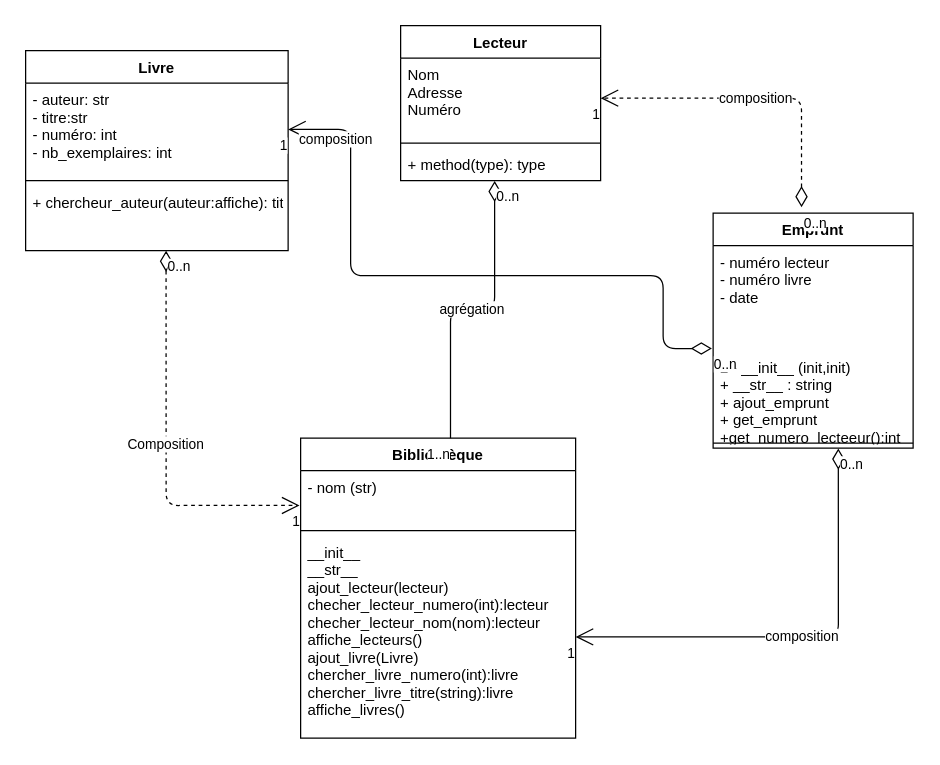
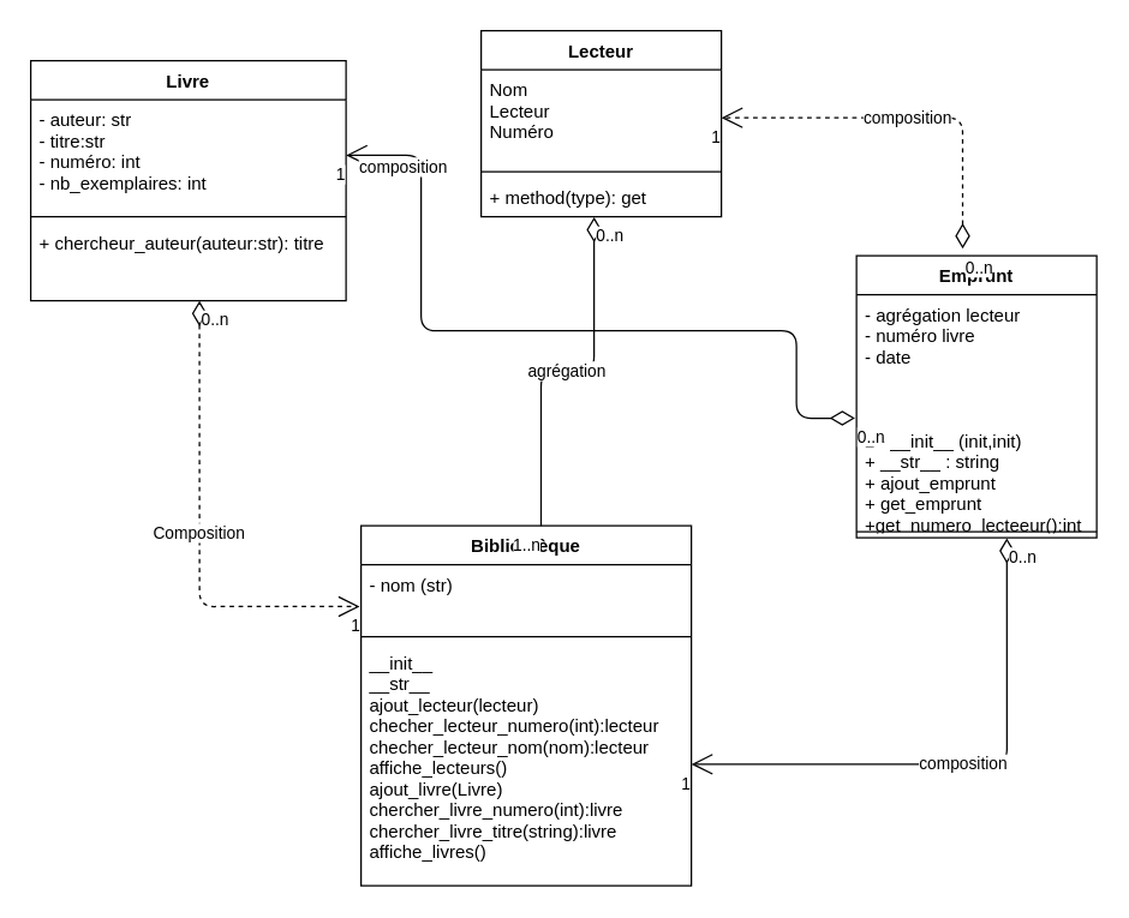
  <mxCell id="0" />
  <mxCell id="1" parent="0" />
  <mxCell id="2" value="Lecteur" style="swimlane;fontStyle=1;align=center;verticalAlign=top;childLayout=stackLayout;horizontal=1;startSize=26;horizontalStack=0;resizeParent=1;resizeParentMax=0;resizeLast=0;collapsible=1;marginBottom=0;" vertex="1" parent="1"><mxGeometry x="320" y="20" width="160" height="124" as="geometry" /></mxCell>
- <mxCell id="3" value="Nom&#10;Adresse&#10;Numéro" style="text;strokeColor=none;fillColor=none;align=left;verticalAlign=top;spacingLeft=4;spacingRight=4;overflow=hidden;rotatable=0;points=[[0,0.5],[1,0.5]];portConstraint=eastwest;" vertex="1" parent="2"><mxGeometry y="26" width="160" height="64" as="geometry" /></mxCell>
+ <mxCell id="3" value="Nom&#10;Lecteur&#10;Numéro" style="text;strokeColor=none;fillColor=none;align=left;verticalAlign=top;spacingLeft=4;spacingRight=4;overflow=hidden;rotatable=0;points=[[0,0.5],[1,0.5]];portConstraint=eastwest;" vertex="1" parent="2"><mxGeometry y="26" width="160" height="64" as="geometry" /></mxCell>
  <mxCell id="4" value="" style="line;strokeWidth=1;fillColor=none;align=left;verticalAlign=middle;spacingTop=-1;spacingLeft=3;spacingRight=3;rotatable=0;labelPosition=right;points=[];portConstraint=eastwest;" vertex="1" parent="2"><mxGeometry y="90" width="160" height="8" as="geometry" /></mxCell>
- <mxCell id="5" value="+ method(type): type" style="text;strokeColor=none;fillColor=none;align=left;verticalAlign=top;spacingLeft=4;spacingRight=4;overflow=hidden;rotatable=0;points=[[0,0.5],[1,0.5]];portConstraint=eastwest;" vertex="1" parent="2"><mxGeometry y="98" width="160" height="26" as="geometry" /></mxCell>
+ <mxCell id="5" value="+ method(type): get" style="text;strokeColor=none;fillColor=none;align=left;verticalAlign=top;spacingLeft=4;spacingRight=4;overflow=hidden;rotatable=0;points=[[0,0.5],[1,0.5]];portConstraint=eastwest;" vertex="1" parent="2"><mxGeometry y="98" width="160" height="26" as="geometry" /></mxCell>
  <mxCell id="6" value="Livre" style="swimlane;fontStyle=1;align=center;verticalAlign=top;childLayout=stackLayout;horizontal=1;startSize=26;horizontalStack=0;resizeParent=1;resizeParentMax=0;resizeLast=0;collapsible=1;marginBottom=0;" vertex="1" parent="1"><mxGeometry x="20" y="40" width="210" height="160" as="geometry" /></mxCell>
  <mxCell id="7" value="- auteur: str&#10;- titre:str&#10;- numéro: int&#10;- nb_exemplaires: int" style="text;strokeColor=none;fillColor=none;align=left;verticalAlign=top;spacingLeft=4;spacingRight=4;overflow=hidden;rotatable=0;points=[[0,0.5],[1,0.5]];portConstraint=eastwest;" vertex="1" parent="6"><mxGeometry y="26" width="210" height="74" as="geometry" /></mxCell>
  <mxCell id="8" value="" style="line;strokeWidth=1;fillColor=none;align=left;verticalAlign=middle;spacingTop=-1;spacingLeft=3;spacingRight=3;rotatable=0;labelPosition=right;points=[];portConstraint=eastwest;" vertex="1" parent="6"><mxGeometry y="100" width="210" height="8" as="geometry" /></mxCell>
- <mxCell id="9" value="+ chercheur_auteur(auteur:affiche): titre" style="text;strokeColor=none;fillColor=none;align=left;verticalAlign=top;spacingLeft=4;spacingRight=4;overflow=hidden;rotatable=0;points=[[0,0.5],[1,0.5]];portConstraint=eastwest;" vertex="1" parent="6"><mxGeometry y="108" width="210" height="52" as="geometry" /></mxCell>
+ <mxCell id="9" value="+ chercheur_auteur(auteur:str): titre" style="text;strokeColor=none;fillColor=none;align=left;verticalAlign=top;spacingLeft=4;spacingRight=4;overflow=hidden;rotatable=0;points=[[0,0.5],[1,0.5]];portConstraint=eastwest;" vertex="1" parent="6"><mxGeometry y="108" width="210" height="52" as="geometry" /></mxCell>
  <mxCell id="10" value="Bibliothèque" style="swimlane;fontStyle=1;align=center;verticalAlign=top;childLayout=stackLayout;horizontal=1;startSize=26;horizontalStack=0;resizeParent=1;resizeParentMax=0;resizeLast=0;collapsible=1;marginBottom=0;" vertex="1" parent="1"><mxGeometry x="240" y="350" width="220" height="240" as="geometry" /></mxCell>
  <mxCell id="11" value="- nom (str)" style="text;strokeColor=none;fillColor=none;align=left;verticalAlign=top;spacingLeft=4;spacingRight=4;overflow=hidden;rotatable=0;points=[[0,0.5],[1,0.5]];portConstraint=eastwest;" vertex="1" parent="10"><mxGeometry y="26" width="220" height="44" as="geometry" /></mxCell>
  <mxCell id="12" value="" style="line;strokeWidth=1;fillColor=none;align=left;verticalAlign=middle;spacingTop=-1;spacingLeft=3;spacingRight=3;rotatable=0;labelPosition=right;points=[];portConstraint=eastwest;" vertex="1" parent="10"><mxGeometry y="70" width="220" height="8" as="geometry" /></mxCell>
  <mxCell id="13" value="__init__&#10;__str__&#10;ajout_lecteur(lecteur)&#10;checher_lecteur_numero(int):lecteur&#10;checher_lecteur_nom(nom):lecteur&#10;affiche_lecteurs()&#10;ajout_livre(Livre)&#10;chercher_livre_numero(int):livre&#10;chercher_livre_titre(string):livre&#10;affiche_livres()" style="text;strokeColor=none;fillColor=none;align=left;verticalAlign=top;spacingLeft=4;spacingRight=4;overflow=hidden;rotatable=0;points=[[0,0.5],[1,0.5]];portConstraint=eastwest;" vertex="1" parent="10"><mxGeometry y="78" width="220" height="162" as="geometry" /></mxCell>
  <mxCell id="14" value="Composition" style="endArrow=open;html=1;endSize=12;startArrow=diamondThin;startSize=14;startFill=0;edgeStyle=orthogonalEdgeStyle;exitX=0.535;exitY=1.001;exitDx=0;exitDy=0;exitPerimeter=0;entryX=-0.004;entryY=0.633;entryDx=0;entryDy=0;entryPerimeter=0;dashed=1;" edge="1" parent="1" source="9" target="11"><mxGeometry relative="1" as="geometry"><mxPoint x="230" y="160" as="sourcePoint" /><mxPoint x="390" y="160" as="targetPoint" /></mxGeometry></mxCell>
  <mxCell id="15" value="0..n" style="edgeLabel;resizable=0;html=1;align=left;verticalAlign=top;" connectable="0" vertex="1" parent="14"><mxGeometry x="-1" relative="1" as="geometry" /></mxCell>
  <mxCell id="16" value="1" style="edgeLabel;resizable=0;html=1;align=right;verticalAlign=top;" connectable="0" vertex="1" parent="14"><mxGeometry x="1" relative="1" as="geometry" /></mxCell>
  <mxCell id="17" value="agrégation" style="endArrow=none;html=1;endSize=12;startArrow=diamondThin;startSize=14;startFill=0;edgeStyle=orthogonalEdgeStyle;exitX=0.47;exitY=1.008;exitDx=0;exitDy=0;exitPerimeter=0;entryX=0.545;entryY=0;entryDx=0;entryDy=0;entryPerimeter=0;" edge="1" parent="1" source="5" target="10"><mxGeometry relative="1" as="geometry"><mxPoint x="230" y="180" as="sourcePoint" /><mxPoint x="404" y="210" as="targetPoint" /></mxGeometry></mxCell>
  <mxCell id="18" value="0..n" style="edgeLabel;resizable=0;html=1;align=left;verticalAlign=top;" connectable="0" vertex="1" parent="17"><mxGeometry x="-1" relative="1" as="geometry" /></mxCell>
  <mxCell id="19" value="1..n" style="edgeLabel;resizable=0;html=1;align=right;verticalAlign=top;" connectable="0" vertex="1" parent="17"><mxGeometry x="1" relative="1" as="geometry" /></mxCell>
  <mxCell id="20" value="Emprunt" style="swimlane;fontStyle=1;align=center;verticalAlign=top;childLayout=stackLayout;horizontal=1;startSize=26;horizontalStack=0;resizeParent=1;resizeParentMax=0;resizeLast=0;collapsible=1;marginBottom=0;" vertex="1" parent="1"><mxGeometry x="570" y="170" width="160" height="188" as="geometry" /></mxCell>
- <mxCell id="21" value="- numéro lecteur&#10;- numéro livre&#10;- date" style="text;strokeColor=none;fillColor=none;align=left;verticalAlign=top;spacingLeft=4;spacingRight=4;overflow=hidden;rotatable=0;points=[[0,0.5],[1,0.5]];portConstraint=eastwest;" vertex="1" parent="20"><mxGeometry y="26" width="160" height="84" as="geometry" /></mxCell>
+ <mxCell id="21" value="- agrégation lecteur&#10;- numéro livre&#10;- date" style="text;strokeColor=none;fillColor=none;align=left;verticalAlign=top;spacingLeft=4;spacingRight=4;overflow=hidden;rotatable=0;points=[[0,0.5],[1,0.5]];portConstraint=eastwest;" vertex="1" parent="20"><mxGeometry y="26" width="160" height="84" as="geometry" /></mxCell>
  <mxCell id="22" value="2+ __init__ (init,init)&#10;+ __str__ : string&#10;+ ajout_emprunt&#10;+ get_emprunt&#10;+get_numero_lecteeur():int" style="text;strokeColor=none;fillColor=none;align=left;verticalAlign=top;spacingLeft=4;spacingRight=4;overflow=hidden;rotatable=0;points=[[0,0.5],[1,0.5]];portConstraint=eastwest;" vertex="1" parent="20"><mxGeometry y="110" width="160" height="70" as="geometry" /></mxCell>
  <mxCell id="23" value="" style="line;strokeWidth=1;fillColor=none;align=left;verticalAlign=middle;spacingTop=-1;spacingLeft=3;spacingRight=3;rotatable=0;labelPosition=right;points=[];portConstraint=eastwest;" vertex="1" parent="20"><mxGeometry y="180" width="160" height="8" as="geometry" /></mxCell>
  <mxCell id="24" value="composition" style="endArrow=open;html=1;endSize=12;startArrow=diamondThin;startSize=14;startFill=0;edgeStyle=orthogonalEdgeStyle;exitX=0.442;exitY=-0.025;exitDx=0;exitDy=0;exitPerimeter=0;entryX=1;entryY=0.5;entryDx=0;entryDy=0;dashed=1;" edge="1" parent="1" source="20" target="3"><mxGeometry relative="1" as="geometry"><mxPoint x="570" y="70" as="sourcePoint" /><mxPoint x="730" y="70" as="targetPoint" /></mxGeometry></mxCell>
  <mxCell id="25" value="0..n" style="edgeLabel;resizable=0;html=1;align=left;verticalAlign=top;" connectable="0" vertex="1" parent="24"><mxGeometry x="-1" relative="1" as="geometry" /></mxCell>
  <mxCell id="26" value="1" style="edgeLabel;resizable=0;html=1;align=right;verticalAlign=top;" connectable="0" vertex="1" parent="24"><mxGeometry x="1" relative="1" as="geometry" /></mxCell>
  <mxCell id="27" value="composition" style="endArrow=open;html=1;endSize=12;startArrow=diamondThin;startSize=14;startFill=0;edgeStyle=orthogonalEdgeStyle;entryX=1;entryY=0.5;entryDx=0;entryDy=0;exitX=0.626;exitY=1.037;exitDx=0;exitDy=0;exitPerimeter=0;" edge="1" parent="1" source="23" target="13"><mxGeometry relative="1" as="geometry"><mxPoint x="680" y="410" as="sourcePoint" /><mxPoint x="550" y="410" as="targetPoint" /></mxGeometry></mxCell>
  <mxCell id="28" value="0..n" style="edgeLabel;resizable=0;html=1;align=left;verticalAlign=top;" connectable="0" vertex="1" parent="27"><mxGeometry x="-1" relative="1" as="geometry" /></mxCell>
  <mxCell id="29" value="1" style="edgeLabel;resizable=0;html=1;align=right;verticalAlign=top;" connectable="0" vertex="1" parent="27"><mxGeometry x="1" relative="1" as="geometry" /></mxCell>
  <mxCell id="30" value="composition" style="endArrow=open;html=1;endSize=12;startArrow=diamondThin;startSize=14;startFill=0;edgeStyle=orthogonalEdgeStyle;exitX=-0.006;exitY=-0.024;exitDx=0;exitDy=0;exitPerimeter=0;entryX=1;entryY=0.5;entryDx=0;entryDy=0;" edge="1" parent="1" source="22" target="7"><mxGeometry x="0.772" y="12" relative="1" as="geometry"><mxPoint x="260.16" y="279.996" as="sourcePoint" /><mxPoint x="40" y="340.7" as="targetPoint" /><Array as="points"><mxPoint x="530" y="278" /><mxPoint x="530" y="220" /><mxPoint x="280" y="220" /><mxPoint x="280" y="103" /></Array><mxPoint as="offset" /></mxGeometry></mxCell>
  <mxCell id="31" value="0..n" style="edgeLabel;resizable=0;html=1;align=left;verticalAlign=top;" connectable="0" vertex="1" parent="30"><mxGeometry x="-1" relative="1" as="geometry" /></mxCell>
  <mxCell id="32" value="1" style="edgeLabel;resizable=0;html=1;align=right;verticalAlign=top;" connectable="0" vertex="1" parent="30"><mxGeometry x="1" relative="1" as="geometry" /></mxCell>
